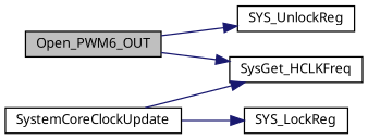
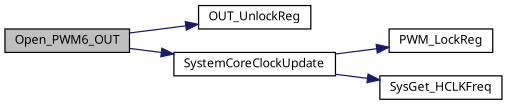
  digraph {
    fontname="Noto Sans"
    rankdir=LR
    node [color=black fillcolor=white fontname="Noto Sans" fontsize=10 shape=record style=filled]
    edge [color=midnightblue fontname="Noto Sans" fontsize=10 labelfontname=Helvetica labelfontsize=10 style=solid]
    n1 [fillcolor=grey75 fontcolor=black height=0.2 label=Open_PWM6_OUT width=0.4]
-   n2 [height=0.2 label=SYS_UnlockReg width=0.4]
+   n2 [height=0.2 label=OUT_UnlockReg width=0.4]
    n3 [height=0.2 label=SystemCoreClockUpdate width=0.4]
-   n4 [height=0.2 label=SYS_LockReg width=0.4]
+   n4 [height=0.2 label=PWM_LockReg width=0.4]
    n5 [height=0.2 label=SysGet_HCLKFreq width=0.4]
    n1 -> n2
-   n1 -> n5
+   n1 -> n3
    n3 -> n4
    n3 -> n5
  }
